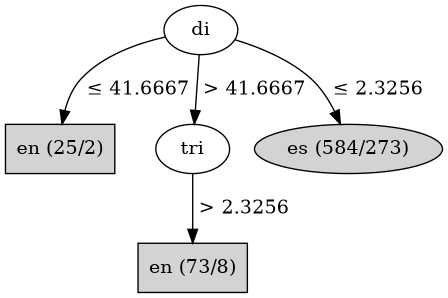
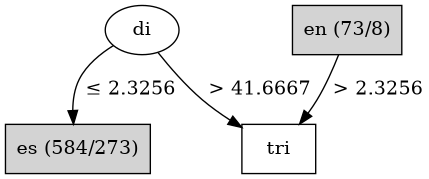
  digraph {
    node [shape=box style=filled]
    n1 [label=di shape="" style=""]
-   n2 [label="en (25/2)"]
-   n3 [label=tri shape="" style=""]
-   n4 [label="es (584/273)" shape=ellipse]
+   n3 [label=tri style=""]
+   n4 [label="es (584/273)"]
    n5 [label="en (73/8)"]
-   n1 -> n2 [label=" ≤ 41.6667"]
    n1 -> n3 [label=" > 41.6667"]
    n1 -> n4 [label=" ≤ 2.3256"]
-   n3 -> n5 [label=" > 2.3256"]
+   n5 -> n3 [label=" > 2.3256"]
  }
